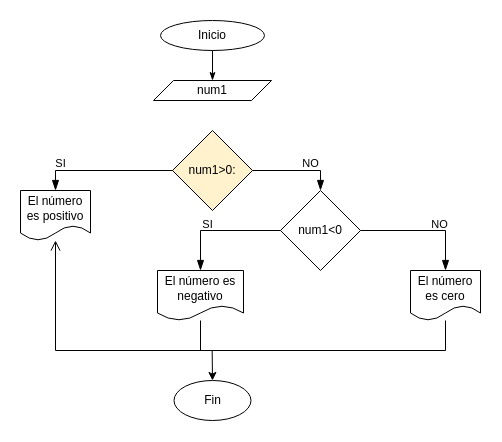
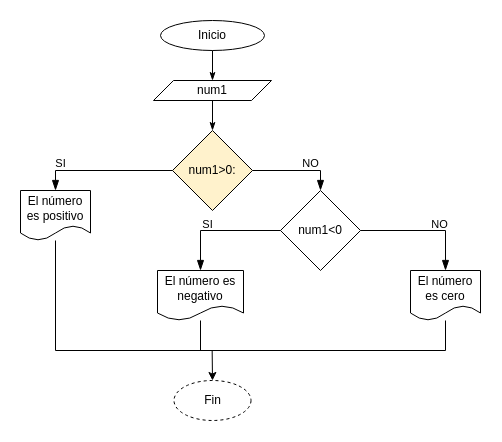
  <mxCell id="0" />
  <mxCell id="1" parent="0" />
  <mxCell id="2" value="Inicio" style="ellipse;whiteSpace=wrap;html=1;" vertex="1" parent="1"><mxGeometry x="160" y="20" width="104" height="30" as="geometry" /></mxCell>
  <mxCell id="3" value="num1" style="shape=parallelogram;perimeter=parallelogramPerimeter;whiteSpace=wrap;html=1;fixedSize=1;" vertex="1" parent="1"><mxGeometry x="153" y="80" width="118" height="20" as="geometry" /></mxCell>
  <mxCell id="4" value="" style="endArrow=classicThin;html=1;rounded=0;entryX=0.5;entryY=0;entryDx=0;entryDy=0;endFill=1;jumpSize=6;" edge="1" parent="1" target="3"><mxGeometry width="50" height="50" relative="1" as="geometry"><mxPoint x="212" y="50" as="sourcePoint" /><mxPoint x="250" y="80" as="targetPoint" /></mxGeometry></mxCell>
  <mxCell id="5" value="num1&amp;gt;0:" style="rhombus;whiteSpace=wrap;html=1;fillColor=#fff2cc;" vertex="1" parent="1"><mxGeometry x="172" y="130" width="80" height="80" as="geometry" /></mxCell>
+ <mxCell id="6" value="" style="endArrow=classicThin;html=1;rounded=0;entryX=0.5;entryY=0;entryDx=0;entryDy=0;endFill=1;jumpSize=6;exitX=0.5;exitY=1;exitDx=0;exitDy=0;" edge="1" parent="1" source="3" target="5"><mxGeometry width="50" height="50" relative="1" as="geometry"><mxPoint x="211.81" y="100" as="sourcePoint" /><mxPoint x="211.81" y="130" as="targetPoint" /></mxGeometry></mxCell>
  <mxCell id="7" value="El número es positivo" style="shape=document;whiteSpace=wrap;html=1;boundedLbl=1;" vertex="1" parent="1"><mxGeometry x="20" y="190" width="70" height="50" as="geometry" /></mxCell>
  <mxCell id="8" value="" style="edgeStyle=segmentEdgeStyle;endArrow=blockThin;html=1;curved=0;rounded=0;endSize=8;startSize=8;entryX=0.5;entryY=0;entryDx=0;entryDy=0;endFill=1;" edge="1" parent="1" source="5" target="7"><mxGeometry width="50" height="50" relative="1" as="geometry"><mxPoint x="170" y="170" as="sourcePoint" /><mxPoint x="70" y="120" as="targetPoint" /></mxGeometry></mxCell>
  <mxCell id="9" value="&lt;font&gt;SI&lt;/font&gt;" style="text;html=1;align=center;verticalAlign=middle;resizable=0;points=[];autosize=1;strokeColor=none;fillColor=none;fontSize=11;" vertex="1" parent="1"><mxGeometry x="45" y="148" width="30" height="30" as="geometry" /></mxCell>
  <mxCell id="10" value="" style="edgeStyle=segmentEdgeStyle;endArrow=blockThin;html=1;curved=0;rounded=0;endSize=8;startSize=8;endFill=1;" edge="1" parent="1" source="5" target="11"><mxGeometry width="50" height="50" relative="1" as="geometry"><mxPoint x="250" y="169" as="sourcePoint" /><mxPoint x="320" y="190" as="targetPoint" /></mxGeometry></mxCell>
  <mxCell id="11" value="num1&amp;lt;0" style="rhombus;whiteSpace=wrap;html=1;" vertex="1" parent="1"><mxGeometry x="280" y="190" width="80" height="80" as="geometry" /></mxCell>
  <mxCell id="12" value="NO" style="text;html=1;align=center;verticalAlign=middle;resizable=0;points=[];autosize=1;strokeColor=none;fillColor=none;fontSize=11;" vertex="1" parent="1"><mxGeometry x="290" y="148" width="40" height="30" as="geometry" /></mxCell>
  <mxCell id="13" value="" style="edgeStyle=segmentEdgeStyle;endArrow=blockThin;html=1;curved=0;rounded=0;endSize=8;startSize=8;endFill=1;" edge="1" parent="1" source="11" target="15"><mxGeometry width="50" height="50" relative="1" as="geometry"><mxPoint x="227" y="270" as="sourcePoint" /><mxPoint x="200" y="270" as="targetPoint" /></mxGeometry></mxCell>
  <mxCell id="14" value="" style="edgeStyle=segmentEdgeStyle;endArrow=blockThin;html=1;curved=0;rounded=0;endSize=8;startSize=8;endFill=1;" edge="1" parent="1" source="11" target="16"><mxGeometry width="50" height="50" relative="1" as="geometry"><mxPoint x="280" y="170" as="sourcePoint" /><mxPoint x="480" y="270" as="targetPoint" /></mxGeometry></mxCell>
  <mxCell id="15" value="El número es negativo" style="shape=document;whiteSpace=wrap;html=1;boundedLbl=1;" vertex="1" parent="1"><mxGeometry x="157" y="270" width="86" height="50" as="geometry" /></mxCell>
  <mxCell id="16" value="El número es cero" style="shape=document;whiteSpace=wrap;html=1;boundedLbl=1;" vertex="1" parent="1"><mxGeometry x="410" y="270" width="70" height="50" as="geometry" /></mxCell>
  <mxCell id="17" value="&lt;font&gt;SI&lt;/font&gt;" style="text;html=1;align=center;verticalAlign=middle;resizable=0;points=[];autosize=1;strokeColor=none;fillColor=none;fontSize=11;" vertex="1" parent="1"><mxGeometry x="192" y="209" width="30" height="30" as="geometry" /></mxCell>
  <mxCell id="18" value="NO" style="text;html=1;align=center;verticalAlign=middle;resizable=0;points=[];autosize=1;strokeColor=none;fillColor=none;fontSize=11;" vertex="1" parent="1"><mxGeometry x="419" y="209" width="40" height="30" as="geometry" /></mxCell>
- <mxCell id="19" value="" style="edgeStyle=elbowEdgeStyle;endArrow=open;html=1;rounded=0;endSize=8;startSize=8;endFill=1;startFill=0;elbow=vertical;" edge="1" parent="1" source="16" target="7"><mxGeometry width="50" height="50" relative="1" as="geometry"><mxPoint x="455" y="350" as="sourcePoint" /><mxPoint x="60" y="240" as="targetPoint" /><Array as="points"><mxPoint x="240" y="350" /></Array></mxGeometry></mxCell>
+ <mxCell id="19" value="" style="edgeStyle=elbowEdgeStyle;endArrow=none;html=1;rounded=0;endSize=8;startSize=8;endFill=1;startFill=0;elbow=vertical;" edge="1" parent="1" source="16" target="7"><mxGeometry width="50" height="50" relative="1" as="geometry"><mxPoint x="455" y="350" as="sourcePoint" /><mxPoint x="60" y="240" as="targetPoint" /><Array as="points"><mxPoint x="240" y="350" /></Array></mxGeometry></mxCell>
  <mxCell id="20" value="" style="endArrow=none;html=1;rounded=0;" edge="1" parent="1" target="15"><mxGeometry width="50" height="50" relative="1" as="geometry"><mxPoint x="200" y="350" as="sourcePoint" /><mxPoint x="290" y="290" as="targetPoint" /></mxGeometry></mxCell>
  <mxCell id="21" value="" style="endArrow=classic;html=1;rounded=0;" edge="1" parent="1" target="22"><mxGeometry width="50" height="50" relative="1" as="geometry"><mxPoint x="211.66" y="350" as="sourcePoint" /><mxPoint x="211.66" y="380" as="targetPoint" /></mxGeometry></mxCell>
- <mxCell id="22" value="Fin" style="ellipse;whiteSpace=wrap;html=1;" vertex="1" parent="1"><mxGeometry x="173.5" y="380" width="77" height="40" as="geometry" /></mxCell>
+ <mxCell id="22" value="Fin" style="ellipse;whiteSpace=wrap;html=1;dashed=1;" vertex="1" parent="1"><mxGeometry x="173.5" y="380" width="77" height="40" as="geometry" /></mxCell>
